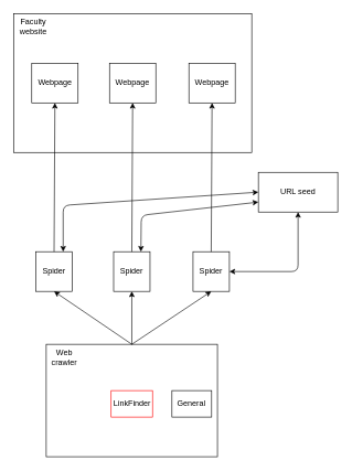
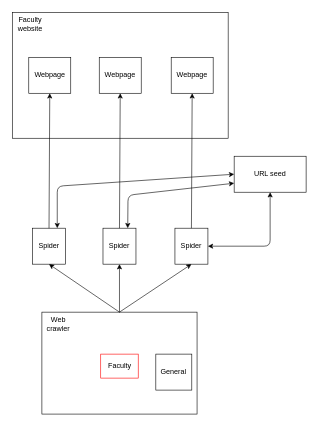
  <mxCell id="0" />
  <mxCell id="1" parent="0" />
  <mxCell id="2" value="" style="rounded=0;whiteSpace=wrap;html=1;" vertex="1" parent="1"><mxGeometry x="20" y="20" width="360" height="210" as="geometry" /></mxCell>
  <mxCell id="3" value="Faculty website" style="text;html=1;strokeColor=none;fillColor=none;align=center;verticalAlign=middle;whiteSpace=wrap;rounded=0;" vertex="1" parent="1"><mxGeometry x="30" y="30" width="40" height="20" as="geometry" /></mxCell>
  <mxCell id="4" value="Webpage" style="rounded=0;whiteSpace=wrap;html=1;" vertex="1" parent="1"><mxGeometry x="47.5" y="95" width="70" height="60" as="geometry" /></mxCell>
  <mxCell id="5" value="Webpage" style="rounded=0;whiteSpace=wrap;html=1;" vertex="1" parent="1"><mxGeometry x="165" y="95" width="70" height="60" as="geometry" /></mxCell>
  <mxCell id="6" value="Webpage" style="rounded=0;whiteSpace=wrap;html=1;" vertex="1" parent="1"><mxGeometry x="285" y="95" width="70" height="60" as="geometry" /></mxCell>
  <mxCell id="7" value="" style="rounded=0;whiteSpace=wrap;html=1;" vertex="1" parent="1"><mxGeometry x="69.38" y="520" width="258.75" height="170" as="geometry" /></mxCell>
  <mxCell id="8" value="Spider" style="rounded=0;whiteSpace=wrap;html=1;" vertex="1" parent="1"><mxGeometry x="53.75" y="380" width="55" height="60" as="geometry" /></mxCell>
  <mxCell id="9" value="Spider" style="rounded=0;whiteSpace=wrap;html=1;" vertex="1" parent="1"><mxGeometry x="171.25" y="380" width="55" height="60" as="geometry" /></mxCell>
  <mxCell id="10" value="Spider" style="rounded=0;whiteSpace=wrap;html=1;" vertex="1" parent="1"><mxGeometry x="291.25" y="380" width="55" height="60" as="geometry" /></mxCell>
  <mxCell id="11" value="" style="endArrow=classic;html=1;exitX=0.5;exitY=0;exitDx=0;exitDy=0;entryX=0.5;entryY=1;entryDx=0;entryDy=0;" edge="1" parent="1" source="7" target="8"><mxGeometry width="50" height="50" relative="1" as="geometry"><mxPoint x="260" y="420" as="sourcePoint" /><mxPoint x="310" y="370" as="targetPoint" /></mxGeometry></mxCell>
  <mxCell id="12" value="" style="endArrow=classic;html=1;exitX=0.5;exitY=0;exitDx=0;exitDy=0;entryX=0.5;entryY=1;entryDx=0;entryDy=0;" edge="1" parent="1" source="7" target="9"><mxGeometry width="50" height="50" relative="1" as="geometry"><mxPoint x="260" y="420" as="sourcePoint" /><mxPoint x="310" y="370" as="targetPoint" /></mxGeometry></mxCell>
  <mxCell id="13" value="" style="endArrow=classic;html=1;exitX=0.5;exitY=0;exitDx=0;exitDy=0;entryX=0.5;entryY=1;entryDx=0;entryDy=0;" edge="1" parent="1" source="7" target="10"><mxGeometry width="50" height="50" relative="1" as="geometry"><mxPoint x="260" y="420" as="sourcePoint" /><mxPoint x="310" y="370" as="targetPoint" /></mxGeometry></mxCell>
  <mxCell id="14" value="URL seed" style="rounded=0;whiteSpace=wrap;html=1;" vertex="1" parent="1"><mxGeometry x="390" y="260" width="120" height="60" as="geometry" /></mxCell>
  <mxCell id="15" value="" style="endArrow=classic;html=1;exitX=0.5;exitY=0;exitDx=0;exitDy=0;entryX=0.5;entryY=1;entryDx=0;entryDy=0;" edge="1" parent="1" source="8" target="4"><mxGeometry width="50" height="50" relative="1" as="geometry"><mxPoint x="260" y="280" as="sourcePoint" /><mxPoint x="310" y="230" as="targetPoint" /></mxGeometry></mxCell>
  <mxCell id="16" value="" style="endArrow=classic;html=1;exitX=0.5;exitY=0;exitDx=0;exitDy=0;entryX=0.5;entryY=1;entryDx=0;entryDy=0;" edge="1" parent="1" source="9" target="5"><mxGeometry width="50" height="50" relative="1" as="geometry"><mxPoint x="260" y="280" as="sourcePoint" /><mxPoint x="310" y="230" as="targetPoint" /></mxGeometry></mxCell>
  <mxCell id="17" value="" style="endArrow=classic;html=1;exitX=0.5;exitY=0;exitDx=0;exitDy=0;entryX=0.5;entryY=1;entryDx=0;entryDy=0;" edge="1" parent="1" source="10" target="6"><mxGeometry width="50" height="50" relative="1" as="geometry"><mxPoint x="260" y="280" as="sourcePoint" /><mxPoint x="310" y="230" as="targetPoint" /></mxGeometry></mxCell>
  <mxCell id="18" value="" style="endArrow=classic;startArrow=classic;html=1;exitX=1;exitY=0.5;exitDx=0;exitDy=0;entryX=0.5;entryY=1;entryDx=0;entryDy=0;" edge="1" parent="1" source="10" target="14"><mxGeometry width="50" height="50" relative="1" as="geometry"><mxPoint x="260" y="280" as="sourcePoint" /><mxPoint x="310" y="230" as="targetPoint" /><Array as="points"><mxPoint x="450" y="410" /></Array></mxGeometry></mxCell>
  <mxCell id="19" value="" style="endArrow=classic;startArrow=classic;html=1;exitX=0.75;exitY=0;exitDx=0;exitDy=0;entryX=0;entryY=0.75;entryDx=0;entryDy=0;" edge="1" parent="1" source="9" target="14"><mxGeometry width="50" height="50" relative="1" as="geometry"><mxPoint x="260" y="280" as="sourcePoint" /><mxPoint x="370" y="340" as="targetPoint" /><Array as="points"><mxPoint x="213" y="325" /></Array></mxGeometry></mxCell>
  <mxCell id="20" value="" style="endArrow=classic;startArrow=classic;html=1;exitX=0.75;exitY=0;exitDx=0;exitDy=0;entryX=0;entryY=0.5;entryDx=0;entryDy=0;" edge="1" parent="1" source="8" target="14"><mxGeometry width="50" height="50" relative="1" as="geometry"><mxPoint x="260" y="280" as="sourcePoint" /><mxPoint x="310" y="230" as="targetPoint" /><Array as="points"><mxPoint x="95" y="310" /></Array></mxGeometry></mxCell>
- <mxCell id="21" value="General" style="rounded=0;whiteSpace=wrap;html=1;" vertex="1" parent="1"><mxGeometry x="259.38" y="590" width="60" height="40" as="geometry" /></mxCell>
- <mxCell id="22" value="LinkFinder" style="rounded=0;whiteSpace=wrap;html=1;strokeColor=#FF0000;" vertex="1" parent="1"><mxGeometry x="167.5" y="590" width="62.5" height="40" as="geometry" /></mxCell>
+ <mxCell id="21" value="General" style="rounded=0;whiteSpace=wrap;html=1;" vertex="1" parent="1"><mxGeometry x="259.38" y="590" width="60" height="60" as="geometry" /></mxCell>
+ <mxCell id="22" value="Faculty" style="rounded=0;whiteSpace=wrap;html=1;strokeColor=#FF0000;" vertex="1" parent="1"><mxGeometry x="167.5" y="590" width="62.5" height="40" as="geometry" /></mxCell>
  <mxCell id="23" value="Web crawler" style="text;html=1;strokeColor=none;fillColor=none;align=center;verticalAlign=middle;whiteSpace=wrap;rounded=0;" vertex="1" parent="1"><mxGeometry x="76.88" y="530" width="40" height="20" as="geometry" /></mxCell>
